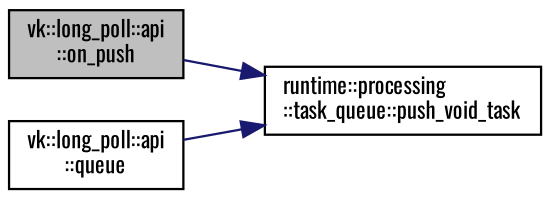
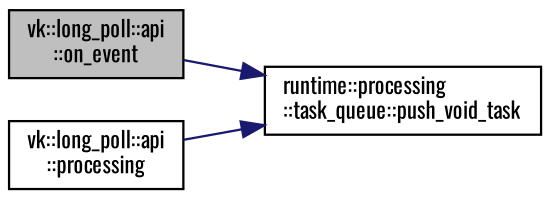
  digraph {
    fontname=Oswald
    rankdir=LR
    node [color=black fillcolor=white fontname=Oswald fontsize=10 shape=record style=filled]
    edge [color=midnightblue fontname=Oswald fontsize=10 labelfontname=Helvetica labelfontsize=10 style=solid]
-   n1 [fillcolor=grey75 fontcolor=black height=0.2 label="vk::long_poll::api\l::on_push" width=0.4]
+   n1 [fillcolor=grey75 fontcolor=black height=0.2 label="vk::long_poll::api\l::on_event" width=0.4]
    n2 [height=0.2 label="runtime::processing\l::task_queue::push_void_task" width=0.4]
-   n3 [height=0.2 label="vk::long_poll::api\l::queue" width=0.4]
+   n3 [height=0.2 label="vk::long_poll::api\l::processing" width=0.4]
    n1 -> n2
    n3 -> n2
  }
